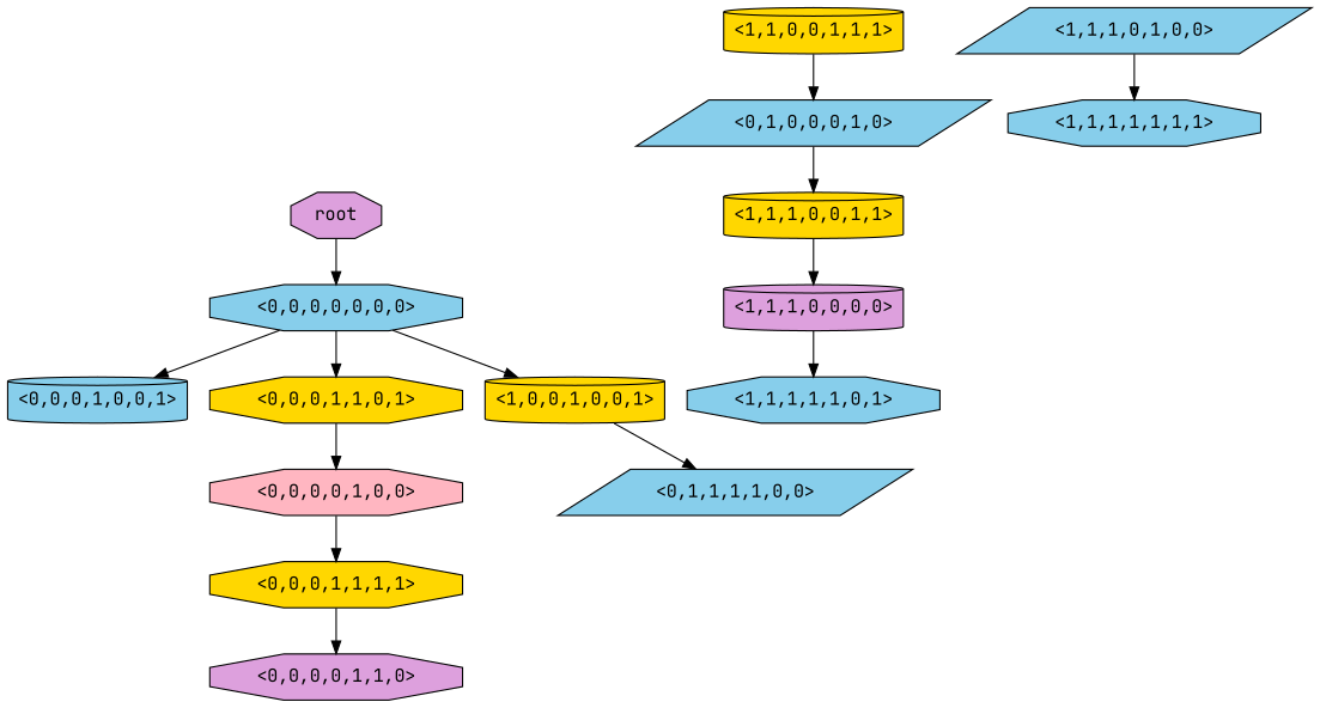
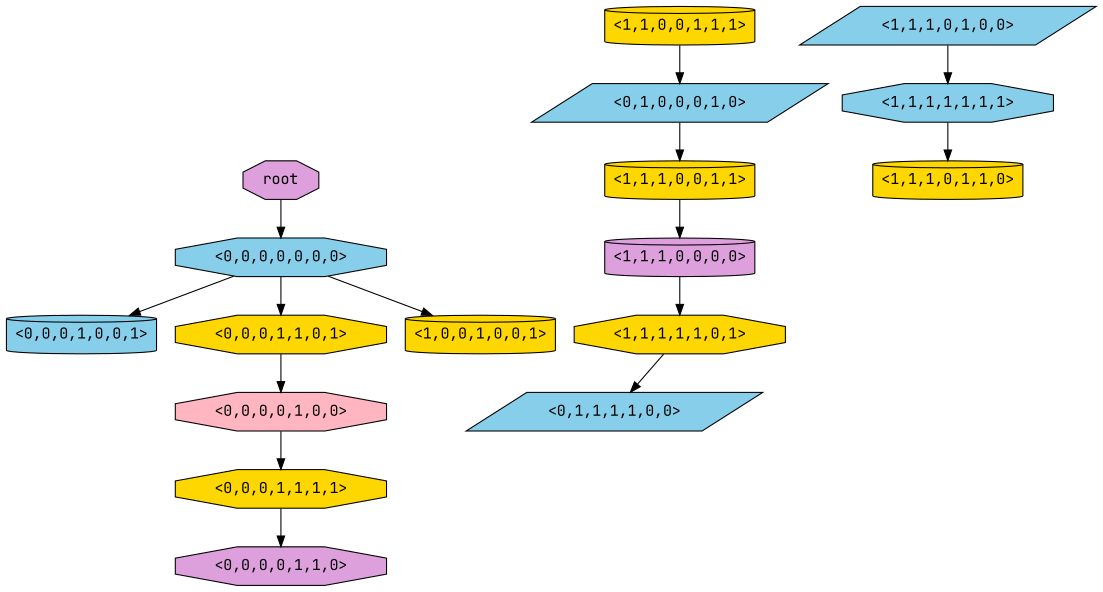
  digraph {
    fontname="JetBrains Mono"
    node [fillcolor=skyblue fontname="JetBrains Mono" shape=octagon style=filled]
    edge [fontname="JetBrains Mono"]
    root [fillcolor=plum]
    "<0,0,0,0,0,0,0>"
    "<0,0,0,1,0,0,1>" [shape=cylinder]
    "<0,0,0,1,1,0,1>" [fillcolor=gold]
    "<1,0,0,1,0,0,1>" [fillcolor=gold shape=cylinder]
    "<0,0,0,0,1,0,0>" [fillcolor=lightpink]
    "<0,0,0,1,1,1,1>" [fillcolor=gold]
    "<0,0,0,0,1,1,0>" [fillcolor=plum]
    "<1,1,0,0,1,1,1>" [fillcolor=gold shape=cylinder]
    "<0,1,0,0,0,1,0>" [shape=parallelogram]
    "<1,1,1,0,0,1,1>" [fillcolor=gold shape=cylinder]
    "<1,1,1,0,0,0,0>" [fillcolor=plum shape=cylinder]
-   "<1,1,1,1,1,0,1>"
+   "<1,1,1,1,1,0,1>" [fillcolor=gold]
    "<0,1,1,1,1,0,0>" [shape=parallelogram]
    "<1,1,1,0,1,0,0>" [shape=parallelogram]
    "<1,1,1,1,1,1,1>"
+   "<1,1,1,0,1,1,0>" [fillcolor=gold shape=cylinder]
    root -> "<0,0,0,0,0,0,0>"
    "<0,0,0,0,0,0,0>" -> "<0,0,0,1,0,0,1>"
    "<0,0,0,0,0,0,0>" -> "<0,0,0,1,1,0,1>"
    "<0,0,0,0,0,0,0>" -> "<1,0,0,1,0,0,1>"
    "<0,0,0,1,1,0,1>" -> "<0,0,0,0,1,0,0>"
    "<0,0,0,0,1,0,0>" -> "<0,0,0,1,1,1,1>"
    "<0,0,0,1,1,1,1>" -> "<0,0,0,0,1,1,0>"
    "<1,1,0,0,1,1,1>" -> "<0,1,0,0,0,1,0>"
    "<0,1,0,0,0,1,0>" -> "<1,1,1,0,0,1,1>"
    "<1,1,1,0,0,1,1>" -> "<1,1,1,0,0,0,0>"
    "<1,1,1,0,0,0,0>" -> "<1,1,1,1,1,0,1>"
-   "<1,0,0,1,0,0,1>" -> "<0,1,1,1,1,0,0>"
+   "<1,1,1,1,1,0,1>" -> "<0,1,1,1,1,0,0>"
    "<1,1,1,0,1,0,0>" -> "<1,1,1,1,1,1,1>"
+   "<1,1,1,1,1,1,1>" -> "<1,1,1,0,1,1,0>"
  }
